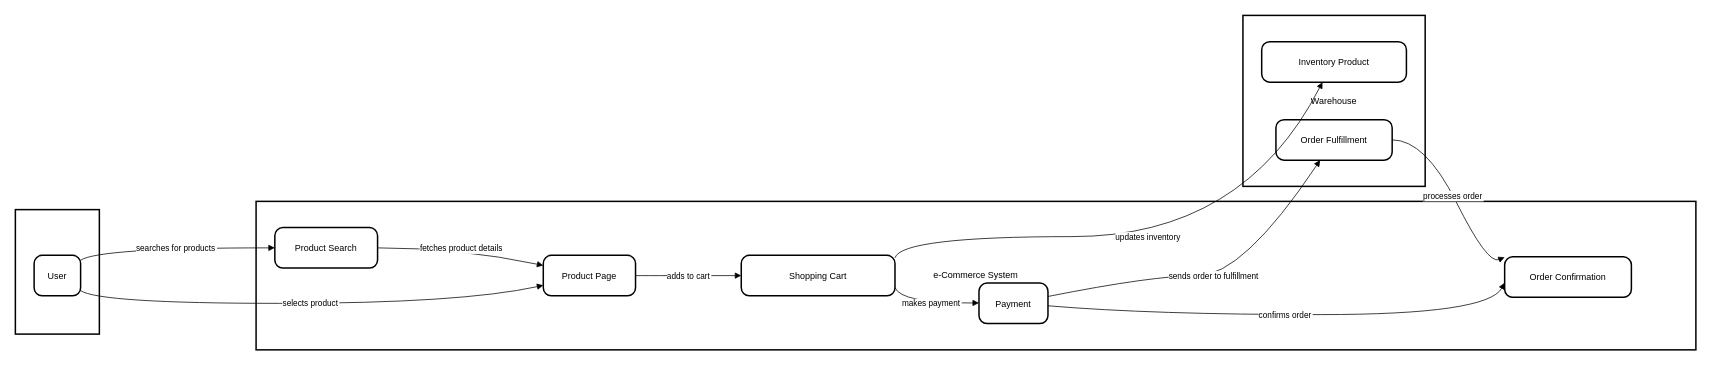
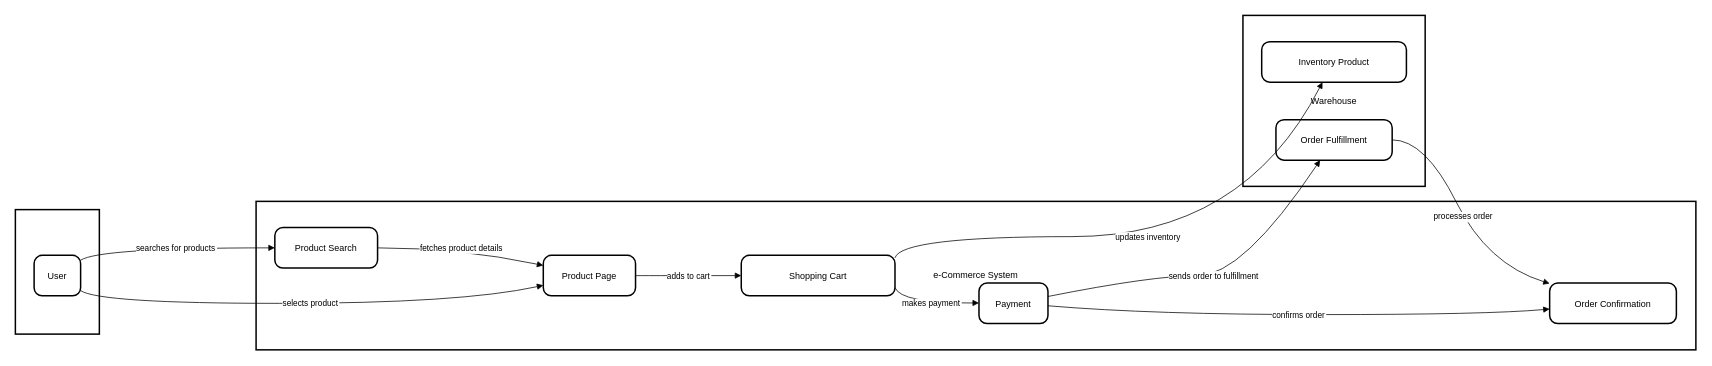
  <mxCell id="0" />
  <mxCell id="1" parent="0" />
  <mxCell id="2" value="Warehouse" style="whiteSpace=wrap;strokeWidth=2;" vertex="1" parent="1"><mxGeometry x="1657" y="20" width="243" height="228" as="geometry" /></mxCell>
  <mxCell id="3" value="e-Commerce System" style="whiteSpace=wrap;strokeWidth=2;" vertex="1" parent="1"><mxGeometry x="341" y="268" width="1920" height="198" as="geometry" /></mxCell>
  <mxCell id="4" value="User" style="whiteSpace=wrap;strokeWidth=2;" vertex="1" parent="1"><mxGeometry x="20" y="279" width="112" height="166" as="geometry" /></mxCell>
  <mxCell id="5" value="User" style="rounded=1;arcSize=20;strokeWidth=2" vertex="1" parent="1"><mxGeometry x="45" y="340" width="62" height="54" as="geometry" /></mxCell>
  <mxCell id="6" value="Product Page" style="rounded=1;arcSize=20;strokeWidth=2" vertex="1" parent="1"><mxGeometry x="724" y="340" width="123" height="54" as="geometry" /></mxCell>
  <mxCell id="7" value="Product Search" style="rounded=1;arcSize=20;strokeWidth=2" vertex="1" parent="1"><mxGeometry x="366" y="303" width="137" height="54" as="geometry" /></mxCell>
  <mxCell id="8" value="Shopping Cart" style="rounded=1;arcSize=20;strokeWidth=2" vertex="1" parent="1"><mxGeometry x="988" y="340" width="205" height="54" as="geometry" /></mxCell>
  <mxCell id="9" value="Payment" style="rounded=1;arcSize=20;strokeWidth=2" vertex="1" parent="1"><mxGeometry x="1305" y="377" width="92" height="54" as="geometry" /></mxCell>
- <mxCell id="10" value="Order Confirmation" style="rounded=1;arcSize=20;strokeWidth=2" vertex="1" parent="1"><mxGeometry x="2006" y="342" width="169" height="54" as="geometry" /></mxCell>
+ <mxCell id="10" value="Order Confirmation" style="rounded=1;arcSize=20;strokeWidth=2" vertex="1" parent="1"><mxGeometry x="2066" y="377" width="169" height="54" as="geometry" /></mxCell>
  <mxCell id="11" value="Inventory Product" style="rounded=1;arcSize=20;strokeWidth=2" vertex="1" parent="1"><mxGeometry x="1682" y="55" width="193" height="54" as="geometry" /></mxCell>
  <mxCell id="12" value="Order Fulfillment" style="rounded=1;arcSize=20;strokeWidth=2" vertex="1" parent="1"><mxGeometry x="1701" y="159" width="155" height="54" as="geometry" /></mxCell>
  <mxCell id="13" value="searches for products" style="curved=1;startArrow=none;endArrow=block;exitX=1;exitY=0.12;entryX=0;entryY=0.5;" edge="1" parent="1" source="5" target="7"><mxGeometry relative="1" as="geometry"><Array as="points"><mxPoint x="132" y="330" /></Array></mxGeometry></mxCell>
  <mxCell id="14" value="selects product" style="curved=1;startArrow=none;endArrow=block;exitX=1;exitY=0.87;entryX=0;entryY=0.74;" edge="1" parent="1" source="5" target="6"><mxGeometry relative="1" as="geometry"><Array as="points"><mxPoint x="132" y="404" /><mxPoint x="613" y="404" /></Array></mxGeometry></mxCell>
  <mxCell id="15" value="adds to cart" style="curved=1;startArrow=none;endArrow=block;exitX=1;exitY=0.5;entryX=0;entryY=0.5;" edge="1" parent="1" source="6" target="8"><mxGeometry relative="1" as="geometry"><Array as="points" /></mxGeometry></mxCell>
  <mxCell id="16" value="makes payment" style="curved=1;startArrow=none;endArrow=block;exitX=0.99;exitY=0.79;entryX=0;entryY=0.49;" edge="1" parent="1" source="8" target="9"><mxGeometry relative="1" as="geometry"><Array as="points"><mxPoint x="1201" y="404" /></Array></mxGeometry></mxCell>
  <mxCell id="17" value="confirms order" style="curved=1;startArrow=none;endArrow=block;exitX=1;exitY=0.56;entryX=0;entryY=0.64;" edge="1" parent="1" source="9" target="10"><mxGeometry relative="1" as="geometry"><Array as="points"><mxPoint x="1537" y="419" /><mxPoint x="1983" y="419" /></Array></mxGeometry></mxCell>
  <mxCell id="18" value="fetches product details" style="curved=1;startArrow=none;endArrow=block;exitX=1;exitY=0.5;entryX=0;entryY=0.25;" edge="1" parent="1" source="7" target="6"><mxGeometry relative="1" as="geometry"><Array as="points"><mxPoint x="613" y="330" /></Array></mxGeometry></mxCell>
  <mxCell id="19" value="updates inventory" style="curved=1;startArrow=none;endArrow=block;exitX=0.99;exitY=0.07;entryX=0.42;entryY=1;" edge="1" parent="1" source="8" target="11"><mxGeometry relative="1" as="geometry"><Array as="points"><mxPoint x="1201" y="315" /><mxPoint x="1657" y="315" /></Array></mxGeometry></mxCell>
  <mxCell id="20" value="sends order to fulfillment" style="curved=1;startArrow=none;endArrow=block;exitX=1;exitY=0.33;entryX=0.38;entryY=1;" edge="1" parent="1" source="9" target="12"><mxGeometry relative="1" as="geometry"><Array as="points"><mxPoint x="1537" y="367" /><mxPoint x="1657" y="367" /></Array></mxGeometry></mxCell>
  <mxCell id="21" value="processes order" style="curved=1;startArrow=none;endArrow=block;exitX=1;exitY=0.5;entryX=0;entryY=0.01;" edge="1" parent="1" source="12" target="10"><mxGeometry relative="1" as="geometry"><Array as="points"><mxPoint x="1900" y="186" /><mxPoint x="1983" y="352" /></Array></mxGeometry></mxCell>
